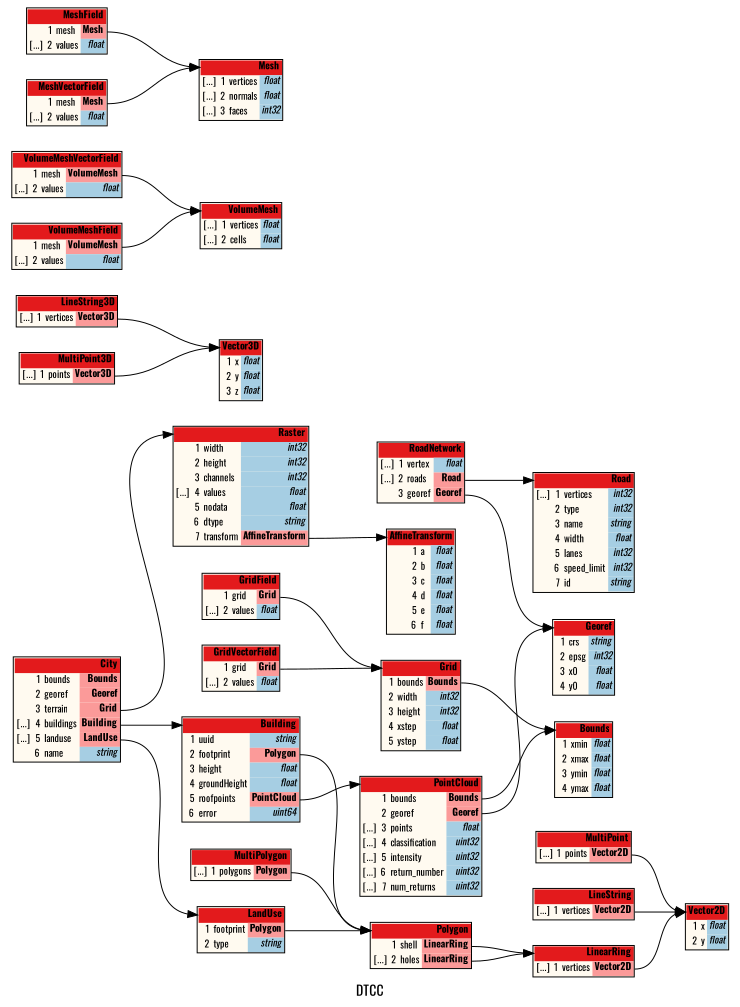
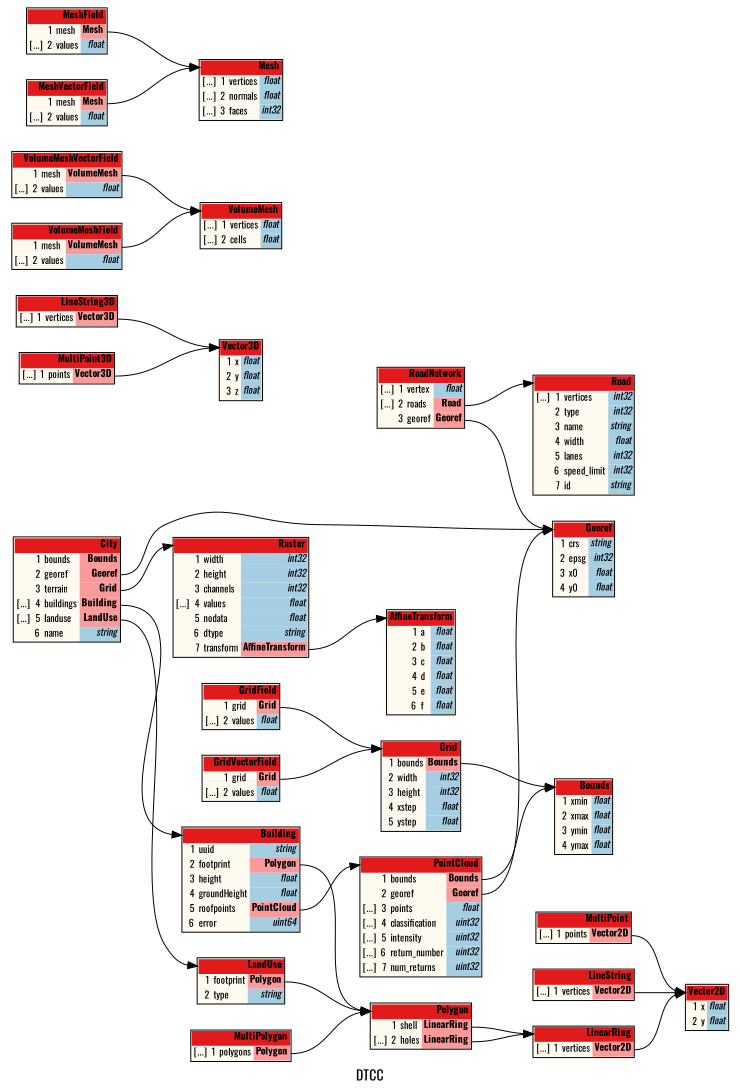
  digraph {
    fontname=Oswald
    label=DTCC
    rankdir=LR
    node [fontname=Oswald fontsize=10 shape=plaintext]
    edge [color="#000000" fontname=Oswald headport=header tailport="pomesh:e"]
    n1 [label=<<TABLE BORDER="1" CELLBORDER="0" CELLSPACING="0" BGCOLOR="#fffaf0"><TR><TD COLSPAN="4" PORT="header" BGCOLOR="#e31a1c" ALIGN="right"><b>RoadNetwork</b></TD></TR><TR><TD ALIGN="right">[...]</TD><TD ALIGN="right">1</TD><TD ALIGN="left">vertex</TD><TD BGCOLOR="#a6cee3" PORT="povertex" ALIGN="right" TITLE="float"><i>float</i></TD></TR><TR><TD ALIGN="right">[...]</TD><TD ALIGN="right">2</TD><TD ALIGN="left">roads</TD><TD BGCOLOR="#fb9a99" PORT="poroads" ALIGN="right"><b>Road</b></TD></TR><TR><TD ALIGN="right"></TD><TD ALIGN="right">3</TD><TD ALIGN="left">georef</TD><TD BGCOLOR="#fb9a99" PORT="pogeoref" ALIGN="right"><b>Georef</b></TD></TR></TABLE>>]
    n2 [label=<<TABLE BORDER="1" CELLBORDER="0" CELLSPACING="0" BGCOLOR="#fffaf0"><TR><TD COLSPAN="4" PORT="header" BGCOLOR="#e31a1c" ALIGN="right"><b>Road</b></TD></TR><TR><TD ALIGN="right">[...]</TD><TD ALIGN="right">1</TD><TD ALIGN="left">vertices</TD><TD BGCOLOR="#a6cee3" PORT="povertices" ALIGN="right" TITLE="int32"><i>int32</i></TD></TR><TR><TD ALIGN="right"></TD><TD ALIGN="right">2</TD><TD ALIGN="left">type</TD><TD BGCOLOR="#a6cee3" PORT="potype" ALIGN="right" TITLE="int32"><i>int32</i></TD></TR><TR><TD ALIGN="right"></TD><TD ALIGN="right">3</TD><TD ALIGN="left">name</TD><TD BGCOLOR="#a6cee3" PORT="poname" ALIGN="right" TITLE="string"><i>string</i></TD></TR><TR><TD ALIGN="right"></TD><TD ALIGN="right">4</TD><TD ALIGN="left">width</TD><TD BGCOLOR="#a6cee3" PORT="powidth" ALIGN="right" TITLE="float"><i>float</i></TD></TR><TR><TD ALIGN="right"></TD><TD ALIGN="right">5</TD><TD ALIGN="left">lanes</TD><TD BGCOLOR="#a6cee3" PORT="polanes" ALIGN="right" TITLE="int32"><i>int32</i></TD></TR><TR><TD ALIGN="right"></TD><TD ALIGN="right">6</TD><TD ALIGN="left">speed_limit</TD><TD BGCOLOR="#a6cee3" PORT="pospeed_limit" ALIGN="right" TITLE="int32"><i>int32</i></TD></TR><TR><TD ALIGN="right"></TD><TD ALIGN="right">7</TD><TD ALIGN="left">id</TD><TD BGCOLOR="#a6cee3" PORT="poid" ALIGN="right" TITLE="string"><i>string</i></TD></TR></TABLE>>]
    n3 [label=<<TABLE BORDER="1" CELLBORDER="0" CELLSPACING="0" BGCOLOR="#fffaf0"><TR><TD COLSPAN="4" PORT="header" BGCOLOR="#e31a1c" ALIGN="right"><b>Georef</b></TD></TR><TR><TD ALIGN="right"></TD><TD ALIGN="right">1</TD><TD ALIGN="left">crs</TD><TD BGCOLOR="#a6cee3" PORT="pocrs" ALIGN="right" TITLE="string"><i>string</i></TD></TR><TR><TD ALIGN="right"></TD><TD ALIGN="right">2</TD><TD ALIGN="left">epsg</TD><TD BGCOLOR="#a6cee3" PORT="poepsg" ALIGN="right" TITLE="int32"><i>int32</i></TD></TR><TR><TD ALIGN="right"></TD><TD ALIGN="right">3</TD><TD ALIGN="left">x0</TD><TD BGCOLOR="#a6cee3" PORT="pox0" ALIGN="right" TITLE="float"><i>float</i></TD></TR><TR><TD ALIGN="right"></TD><TD ALIGN="right">4</TD><TD ALIGN="left">y0</TD><TD BGCOLOR="#a6cee3" PORT="poy0" ALIGN="right" TITLE="float"><i>float</i></TD></TR></TABLE>>]
    n4 [label=<<TABLE BORDER="1" CELLBORDER="0" CELLSPACING="0" BGCOLOR="#fffaf0"><TR><TD COLSPAN="4" PORT="header" BGCOLOR="#e31a1c" ALIGN="right"><b>Vector3D</b></TD></TR><TR><TD ALIGN="right"></TD><TD ALIGN="right">1</TD><TD ALIGN="left">x</TD><TD BGCOLOR="#a6cee3" PORT="pox" ALIGN="right" TITLE="float"><i>float</i></TD></TR><TR><TD ALIGN="right"></TD><TD ALIGN="right">2</TD><TD ALIGN="left">y</TD><TD BGCOLOR="#a6cee3" PORT="poy" ALIGN="right" TITLE="float"><i>float</i></TD></TR><TR><TD ALIGN="right"></TD><TD ALIGN="right">3</TD><TD ALIGN="left">z</TD><TD BGCOLOR="#a6cee3" PORT="poz" ALIGN="right" TITLE="float"><i>float</i></TD></TR></TABLE>>]
    n5 [label=<<TABLE BORDER="1" CELLBORDER="0" CELLSPACING="0" BGCOLOR="#fffaf0"><TR><TD COLSPAN="4" PORT="header" BGCOLOR="#e31a1c" ALIGN="right"><b>LineString3D</b></TD></TR><TR><TD ALIGN="right">[...]</TD><TD ALIGN="right">1</TD><TD ALIGN="left">vertices</TD><TD BGCOLOR="#fb9a99" PORT="povertices" ALIGN="right"><b>Vector3D</b></TD></TR></TABLE>>]
    n6 [label=<<TABLE BORDER="1" CELLBORDER="0" CELLSPACING="0" BGCOLOR="#fffaf0"><TR><TD COLSPAN="4" PORT="header" BGCOLOR="#e31a1c" ALIGN="right"><b>Grid</b></TD></TR><TR><TD ALIGN="right"></TD><TD ALIGN="right">1</TD><TD ALIGN="left">bounds</TD><TD BGCOLOR="#fb9a99" PORT="pobounds" ALIGN="right"><b>Bounds</b></TD></TR><TR><TD ALIGN="right"></TD><TD ALIGN="right">2</TD><TD ALIGN="left">width</TD><TD BGCOLOR="#a6cee3" PORT="powidth" ALIGN="right" TITLE="int32"><i>int32</i></TD></TR><TR><TD ALIGN="right"></TD><TD ALIGN="right">3</TD><TD ALIGN="left">height</TD><TD BGCOLOR="#a6cee3" PORT="poheight" ALIGN="right" TITLE="int32"><i>int32</i></TD></TR><TR><TD ALIGN="right"></TD><TD ALIGN="right">4</TD><TD ALIGN="left">xstep</TD><TD BGCOLOR="#a6cee3" PORT="poxstep" ALIGN="right" TITLE="float"><i>float</i></TD></TR><TR><TD ALIGN="right"></TD><TD ALIGN="right">5</TD><TD ALIGN="left">ystep</TD><TD BGCOLOR="#a6cee3" PORT="poystep" ALIGN="right" TITLE="float"><i>float</i></TD></TR></TABLE>>]
    n7 [label=<<TABLE BORDER="1" CELLBORDER="0" CELLSPACING="0" BGCOLOR="#fffaf0"><TR><TD COLSPAN="4" PORT="header" BGCOLOR="#e31a1c" ALIGN="right"><b>Bounds</b></TD></TR><TR><TD ALIGN="right"></TD><TD ALIGN="right">1</TD><TD ALIGN="left">xmin</TD><TD BGCOLOR="#a6cee3" PORT="poxmin" ALIGN="right" TITLE="float"><i>float</i></TD></TR><TR><TD ALIGN="right"></TD><TD ALIGN="right">2</TD><TD ALIGN="left">xmax</TD><TD BGCOLOR="#a6cee3" PORT="poxmax" ALIGN="right" TITLE="float"><i>float</i></TD></TR><TR><TD ALIGN="right"></TD><TD ALIGN="right">3</TD><TD ALIGN="left">ymin</TD><TD BGCOLOR="#a6cee3" PORT="poymin" ALIGN="right" TITLE="float"><i>float</i></TD></TR><TR><TD ALIGN="right"></TD><TD ALIGN="right">4</TD><TD ALIGN="left">ymax</TD><TD BGCOLOR="#a6cee3" PORT="poymax" ALIGN="right" TITLE="float"><i>float</i></TD></TR></TABLE>>]
    n8 [label=<<TABLE BORDER="1" CELLBORDER="0" CELLSPACING="0" BGCOLOR="#fffaf0"><TR><TD COLSPAN="4" PORT="header" BGCOLOR="#e31a1c" ALIGN="right"><b>VolumeMeshVectorField</b></TD></TR><TR><TD ALIGN="right"></TD><TD ALIGN="right">1</TD><TD ALIGN="left">mesh</TD><TD BGCOLOR="#fb9a99" PORT="pomesh" ALIGN="right"><b>VolumeMesh</b></TD></TR><TR><TD ALIGN="right">[...]</TD><TD ALIGN="right">2</TD><TD ALIGN="left">values</TD><TD BGCOLOR="#a6cee3" PORT="povalues" ALIGN="right" TITLE="float"><i>float</i></TD></TR></TABLE>>]
    n9 [label=<<TABLE BORDER="1" CELLBORDER="0" CELLSPACING="0" BGCOLOR="#fffaf0"><TR><TD COLSPAN="4" PORT="header" BGCOLOR="#e31a1c" ALIGN="right"><b>VolumeMesh</b></TD></TR><TR><TD ALIGN="right">[...]</TD><TD ALIGN="right">1</TD><TD ALIGN="left">vertices</TD><TD BGCOLOR="#a6cee3" PORT="povertices" ALIGN="right" TITLE="float"><i>float</i></TD></TR><TR><TD ALIGN="right">[...]</TD><TD ALIGN="right">2</TD><TD ALIGN="left">cells</TD><TD BGCOLOR="#a6cee3" PORT="pocells" ALIGN="right" TITLE="float"><i>float</i></TD></TR></TABLE>>]
    n10 [label=<<TABLE BORDER="1" CELLBORDER="0" CELLSPACING="0" BGCOLOR="#fffaf0"><TR><TD COLSPAN="4" PORT="header" BGCOLOR="#e31a1c" ALIGN="right"><b>AffineTransform</b></TD></TR><TR><TD ALIGN="right"></TD><TD ALIGN="right">1</TD><TD ALIGN="left">a</TD><TD BGCOLOR="#a6cee3" PORT="poa" ALIGN="right" TITLE="float"><i>float</i></TD></TR><TR><TD ALIGN="right"></TD><TD ALIGN="right">2</TD><TD ALIGN="left">b</TD><TD BGCOLOR="#a6cee3" PORT="pob" ALIGN="right" TITLE="float"><i>float</i></TD></TR><TR><TD ALIGN="right"></TD><TD ALIGN="right">3</TD><TD ALIGN="left">c</TD><TD BGCOLOR="#a6cee3" PORT="poc" ALIGN="right" TITLE="float"><i>float</i></TD></TR><TR><TD ALIGN="right"></TD><TD ALIGN="right">4</TD><TD ALIGN="left">d</TD><TD BGCOLOR="#a6cee3" PORT="pod" ALIGN="right" TITLE="float"><i>float</i></TD></TR><TR><TD ALIGN="right"></TD><TD ALIGN="right">5</TD><TD ALIGN="left">e</TD><TD BGCOLOR="#a6cee3" PORT="poe" ALIGN="right" TITLE="float"><i>float</i></TD></TR><TR><TD ALIGN="right"></TD><TD ALIGN="right">6</TD><TD ALIGN="left">f</TD><TD BGCOLOR="#a6cee3" PORT="pof" ALIGN="right" TITLE="float"><i>float</i></TD></TR></TABLE>>]
    n11 [label=<<TABLE BORDER="1" CELLBORDER="0" CELLSPACING="0" BGCOLOR="#fffaf0"><TR><TD COLSPAN="4" PORT="header" BGCOLOR="#e31a1c" ALIGN="right"><b>MultiPoint</b></TD></TR><TR><TD ALIGN="right">[...]</TD><TD ALIGN="right">1</TD><TD ALIGN="left">points</TD><TD BGCOLOR="#fb9a99" PORT="popoints" ALIGN="right"><b>Vector2D</b></TD></TR></TABLE>>]
    n12 [label=<<TABLE BORDER="1" CELLBORDER="0" CELLSPACING="0" BGCOLOR="#fffaf0"><TR><TD COLSPAN="4" PORT="header" BGCOLOR="#e31a1c" ALIGN="right"><b>Vector2D</b></TD></TR><TR><TD ALIGN="right"></TD><TD ALIGN="right">1</TD><TD ALIGN="left">x</TD><TD BGCOLOR="#a6cee3" PORT="pox" ALIGN="right" TITLE="float"><i>float</i></TD></TR><TR><TD ALIGN="right"></TD><TD ALIGN="right">2</TD><TD ALIGN="left">y</TD><TD BGCOLOR="#a6cee3" PORT="poy" ALIGN="right" TITLE="float"><i>float</i></TD></TR></TABLE>>]
    n13 [label=<<TABLE BORDER="1" CELLBORDER="0" CELLSPACING="0" BGCOLOR="#fffaf0"><TR><TD COLSPAN="4" PORT="header" BGCOLOR="#e31a1c" ALIGN="right"><b>PointCloud</b></TD></TR><TR><TD ALIGN="right"></TD><TD ALIGN="right">1</TD><TD ALIGN="left">bounds</TD><TD BGCOLOR="#fb9a99" PORT="pobounds" ALIGN="right"><b>Bounds</b></TD></TR><TR><TD ALIGN="right"></TD><TD ALIGN="right">2</TD><TD ALIGN="left">georef</TD><TD BGCOLOR="#fb9a99" PORT="pogeoref" ALIGN="right"><b>Georef</b></TD></TR><TR><TD ALIGN="right">[...]</TD><TD ALIGN="right">3</TD><TD ALIGN="left">points</TD><TD BGCOLOR="#a6cee3" PORT="popoints" ALIGN="right" TITLE="float"><i>float</i></TD></TR><TR><TD ALIGN="right">[...]</TD><TD ALIGN="right">4</TD><TD ALIGN="left">classification</TD><TD BGCOLOR="#a6cee3" PORT="poclassification" ALIGN="right" TITLE="uint32"><i>uint32</i></TD></TR><TR><TD ALIGN="right">[...]</TD><TD ALIGN="right">5</TD><TD ALIGN="left">intensity</TD><TD BGCOLOR="#a6cee3" PORT="pointensity" ALIGN="right" TITLE="uint32"><i>uint32</i></TD></TR><TR><TD ALIGN="right">[...]</TD><TD ALIGN="right">6</TD><TD ALIGN="left">return_number</TD><TD BGCOLOR="#a6cee3" PORT="poreturn_number" ALIGN="right" TITLE="uint32"><i>uint32</i></TD></TR><TR><TD ALIGN="right">[...]</TD><TD ALIGN="right">7</TD><TD ALIGN="left">num_returns</TD><TD BGCOLOR="#a6cee3" PORT="ponum_returns" ALIGN="right" TITLE="uint32"><i>uint32</i></TD></TR></TABLE>>]
    n14 [label=<<TABLE BORDER="1" CELLBORDER="0" CELLSPACING="0" BGCOLOR="#fffaf0"><TR><TD COLSPAN="4" PORT="header" BGCOLOR="#e31a1c" ALIGN="right"><b>GridField</b></TD></TR><TR><TD ALIGN="right"></TD><TD ALIGN="right">1</TD><TD ALIGN="left">grid</TD><TD BGCOLOR="#fb9a99" PORT="pogrid" ALIGN="right"><b>Grid</b></TD></TR><TR><TD ALIGN="right">[...]</TD><TD ALIGN="right">2</TD><TD ALIGN="left">values</TD><TD BGCOLOR="#a6cee3" PORT="povalues" ALIGN="right" TITLE="float"><i>float</i></TD></TR></TABLE>>]
    n15 [label=<<TABLE BORDER="1" CELLBORDER="0" CELLSPACING="0" BGCOLOR="#fffaf0"><TR><TD COLSPAN="4" PORT="header" BGCOLOR="#e31a1c" ALIGN="right"><b>VolumeMeshField</b></TD></TR><TR><TD ALIGN="right"></TD><TD ALIGN="right">1</TD><TD ALIGN="left">mesh</TD><TD BGCOLOR="#fb9a99" PORT="pomesh" ALIGN="right"><b>VolumeMesh</b></TD></TR><TR><TD ALIGN="right">[...]</TD><TD ALIGN="right">2</TD><TD ALIGN="left">values</TD><TD BGCOLOR="#a6cee3" PORT="povalues" ALIGN="right" TITLE="float"><i>float</i></TD></TR></TABLE>>]
    n16 [label=<<TABLE BORDER="1" CELLBORDER="0" CELLSPACING="0" BGCOLOR="#fffaf0"><TR><TD COLSPAN="4" PORT="header" BGCOLOR="#e31a1c" ALIGN="right"><b>LineString</b></TD></TR><TR><TD ALIGN="right">[...]</TD><TD ALIGN="right">1</TD><TD ALIGN="left">vertices</TD><TD BGCOLOR="#fb9a99" PORT="povertices" ALIGN="right"><b>Vector2D</b></TD></TR></TABLE>>]
    n17 [label=<<TABLE BORDER="1" CELLBORDER="0" CELLSPACING="0" BGCOLOR="#fffaf0"><TR><TD COLSPAN="4" PORT="header" BGCOLOR="#e31a1c" ALIGN="right"><b>MultiPolygon</b></TD></TR><TR><TD ALIGN="right">[...]</TD><TD ALIGN="right">1</TD><TD ALIGN="left">polygons</TD><TD BGCOLOR="#fb9a99" PORT="popolygons" ALIGN="right"><b>Polygon</b></TD></TR></TABLE>>]
    n18 [label=<<TABLE BORDER="1" CELLBORDER="0" CELLSPACING="0" BGCOLOR="#fffaf0"><TR><TD COLSPAN="4" PORT="header" BGCOLOR="#e31a1c" ALIGN="right"><b>Polygon</b></TD></TR><TR><TD ALIGN="right"></TD><TD ALIGN="right">1</TD><TD ALIGN="left">shell</TD><TD BGCOLOR="#fb9a99" PORT="poshell" ALIGN="right"><b>LinearRing</b></TD></TR><TR><TD ALIGN="right">[...]</TD><TD ALIGN="right">2</TD><TD ALIGN="left">holes</TD><TD BGCOLOR="#fb9a99" PORT="poholes" ALIGN="right"><b>LinearRing</b></TD></TR></TABLE>>]
    n19 [label=<<TABLE BORDER="1" CELLBORDER="0" CELLSPACING="0" BGCOLOR="#fffaf0"><TR><TD COLSPAN="4" PORT="header" BGCOLOR="#e31a1c" ALIGN="right"><b>LinearRing</b></TD></TR><TR><TD ALIGN="right">[...]</TD><TD ALIGN="right">1</TD><TD ALIGN="left">vertices</TD><TD BGCOLOR="#fb9a99" PORT="povertices" ALIGN="right"><b>Vector2D</b></TD></TR></TABLE>>]
    n20 [label=<<TABLE BORDER="1" CELLBORDER="0" CELLSPACING="0" BGCOLOR="#fffaf0"><TR><TD COLSPAN="4" PORT="header" BGCOLOR="#e31a1c" ALIGN="right"><b>Mesh</b></TD></TR><TR><TD ALIGN="right">[...]</TD><TD ALIGN="right">1</TD><TD ALIGN="left">vertices</TD><TD BGCOLOR="#a6cee3" PORT="povertices" ALIGN="right" TITLE="float"><i>float</i></TD></TR><TR><TD ALIGN="right">[...]</TD><TD ALIGN="right">2</TD><TD ALIGN="left">normals</TD><TD BGCOLOR="#a6cee3" PORT="ponormals" ALIGN="right" TITLE="float"><i>float</i></TD></TR><TR><TD ALIGN="right">[...]</TD><TD ALIGN="right">3</TD><TD ALIGN="left">faces</TD><TD BGCOLOR="#a6cee3" PORT="pofaces" ALIGN="right" TITLE="int32"><i>int32</i></TD></TR></TABLE>>]
    n21 [label=<<TABLE BORDER="1" CELLBORDER="0" CELLSPACING="0" BGCOLOR="#fffaf0"><TR><TD COLSPAN="4" PORT="header" BGCOLOR="#e31a1c" ALIGN="right"><b>MeshField</b></TD></TR><TR><TD ALIGN="right"></TD><TD ALIGN="right">1</TD><TD ALIGN="left">mesh</TD><TD BGCOLOR="#fb9a99" PORT="pomesh" ALIGN="right"><b>Mesh</b></TD></TR><TR><TD ALIGN="right">[...]</TD><TD ALIGN="right">2</TD><TD ALIGN="left">values</TD><TD BGCOLOR="#a6cee3" PORT="povalues" ALIGN="right" TITLE="float"><i>float</i></TD></TR></TABLE>>]
    n22 [label=<<TABLE BORDER="1" CELLBORDER="0" CELLSPACING="0" BGCOLOR="#fffaf0"><TR><TD COLSPAN="4" PORT="header" BGCOLOR="#e31a1c" ALIGN="right"><b>MeshVectorField</b></TD></TR><TR><TD ALIGN="right"></TD><TD ALIGN="right">1</TD><TD ALIGN="left">mesh</TD><TD BGCOLOR="#fb9a99" PORT="pomesh" ALIGN="right"><b>Mesh</b></TD></TR><TR><TD ALIGN="right">[...]</TD><TD ALIGN="right">2</TD><TD ALIGN="left">values</TD><TD BGCOLOR="#a6cee3" PORT="povalues" ALIGN="right" TITLE="float"><i>float</i></TD></TR></TABLE>>]
    n23 [label=<<TABLE BORDER="1" CELLBORDER="0" CELLSPACING="0" BGCOLOR="#fffaf0"><TR><TD COLSPAN="4" PORT="header" BGCOLOR="#e31a1c" ALIGN="right"><b>LandUse</b></TD></TR><TR><TD ALIGN="right"></TD><TD ALIGN="right">1</TD><TD ALIGN="left">footprint</TD><TD BGCOLOR="#fb9a99" PORT="pofootprint" ALIGN="right"><b>Polygon</b></TD></TR><TR><TD ALIGN="right"></TD><TD ALIGN="right">2</TD><TD ALIGN="left">type</TD><TD BGCOLOR="#a6cee3" PORT="potype" ALIGN="right" TITLE="string"><i>string</i></TD></TR></TABLE>>]
    n24 [label=<<TABLE BORDER="1" CELLBORDER="0" CELLSPACING="0" BGCOLOR="#fffaf0"><TR><TD COLSPAN="4" PORT="header" BGCOLOR="#e31a1c" ALIGN="right"><b>Raster</b></TD></TR><TR><TD ALIGN="right"></TD><TD ALIGN="right">1</TD><TD ALIGN="left">width</TD><TD BGCOLOR="#a6cee3" PORT="powidth" ALIGN="right" TITLE="int32"><i>int32</i></TD></TR><TR><TD ALIGN="right"></TD><TD ALIGN="right">2</TD><TD ALIGN="left">height</TD><TD BGCOLOR="#a6cee3" PORT="poheight" ALIGN="right" TITLE="int32"><i>int32</i></TD></TR><TR><TD ALIGN="right"></TD><TD ALIGN="right">3</TD><TD ALIGN="left">channels</TD><TD BGCOLOR="#a6cee3" PORT="pochannels" ALIGN="right" TITLE="int32"><i>int32</i></TD></TR><TR><TD ALIGN="right">[...]</TD><TD ALIGN="right">4</TD><TD ALIGN="left">values</TD><TD BGCOLOR="#a6cee3" PORT="povalues" ALIGN="right" TITLE="float"><i>float</i></TD></TR><TR><TD ALIGN="right"></TD><TD ALIGN="right">5</TD><TD ALIGN="left">nodata</TD><TD BGCOLOR="#a6cee3" PORT="ponodata" ALIGN="right" TITLE="float"><i>float</i></TD></TR><TR><TD ALIGN="right"></TD><TD ALIGN="right">6</TD><TD ALIGN="left">dtype</TD><TD BGCOLOR="#a6cee3" PORT="podtype" ALIGN="right" TITLE="string"><i>string</i></TD></TR><TR><TD ALIGN="right"></TD><TD ALIGN="right">7</TD><TD ALIGN="left">transform</TD><TD BGCOLOR="#fb9a99" PORT="potransform" ALIGN="right"><b>AffineTransform</b></TD></TR></TABLE>>]
    n25 [label=<<TABLE BORDER="1" CELLBORDER="0" CELLSPACING="0" BGCOLOR="#fffaf0"><TR><TD COLSPAN="4" PORT="header" BGCOLOR="#e31a1c" ALIGN="right"><b>City</b></TD></TR><TR><TD ALIGN="right"></TD><TD ALIGN="right">1</TD><TD ALIGN="left">bounds</TD><TD BGCOLOR="#fb9a99" PORT="pobounds" ALIGN="right"><b>Bounds</b></TD></TR><TR><TD ALIGN="right"></TD><TD ALIGN="right">2</TD><TD ALIGN="left">georef</TD><TD BGCOLOR="#fb9a99" PORT="pogeoref" ALIGN="right"><b>Georef</b></TD></TR><TR><TD ALIGN="right"></TD><TD ALIGN="right">3</TD><TD ALIGN="left">terrain</TD><TD BGCOLOR="#fb9a99" PORT="poterrain" ALIGN="right"><b>Grid</b></TD></TR><TR><TD ALIGN="right">[...]</TD><TD ALIGN="right">4</TD><TD ALIGN="left">buildings</TD><TD BGCOLOR="#fb9a99" PORT="pobuildings" ALIGN="right"><b>Building</b></TD></TR><TR><TD ALIGN="right">[...]</TD><TD ALIGN="right">5</TD><TD ALIGN="left">landuse</TD><TD BGCOLOR="#fb9a99" PORT="polanduse" ALIGN="right"><b>LandUse</b></TD></TR><TR><TD ALIGN="right"></TD><TD ALIGN="right">6</TD><TD ALIGN="left">name</TD><TD BGCOLOR="#a6cee3" PORT="poname" ALIGN="right" TITLE="string"><i>string</i></TD></TR></TABLE>>]
    n26 [label=<<TABLE BORDER="1" CELLBORDER="0" CELLSPACING="0" BGCOLOR="#fffaf0"><TR><TD COLSPAN="4" PORT="header" BGCOLOR="#e31a1c" ALIGN="right"><b>Building</b></TD></TR><TR><TD ALIGN="right"></TD><TD ALIGN="right">1</TD><TD ALIGN="left">uuid</TD><TD BGCOLOR="#a6cee3" PORT="pouuid" ALIGN="right" TITLE="string"><i>string</i></TD></TR><TR><TD ALIGN="right"></TD><TD ALIGN="right">2</TD><TD ALIGN="left">footprint</TD><TD BGCOLOR="#fb9a99" PORT="pofootprint" ALIGN="right"><b>Polygon</b></TD></TR><TR><TD ALIGN="right"></TD><TD ALIGN="right">3</TD><TD ALIGN="left">height</TD><TD BGCOLOR="#a6cee3" PORT="poheight" ALIGN="right" TITLE="float"><i>float</i></TD></TR><TR><TD ALIGN="right"></TD><TD ALIGN="right">4</TD><TD ALIGN="left">groundHeight</TD><TD BGCOLOR="#a6cee3" PORT="pogroundHeight" ALIGN="right" TITLE="float"><i>float</i></TD></TR><TR><TD ALIGN="right"></TD><TD ALIGN="right">5</TD><TD ALIGN="left">roofpoints</TD><TD BGCOLOR="#fb9a99" PORT="poroofpoints" ALIGN="right"><b>PointCloud</b></TD></TR><TR><TD ALIGN="right"></TD><TD ALIGN="right">6</TD><TD ALIGN="left">error</TD><TD BGCOLOR="#a6cee3" PORT="poerror" ALIGN="right" TITLE="uint64"><i>uint64</i></TD></TR></TABLE>>]
    n27 [label=<<TABLE BORDER="1" CELLBORDER="0" CELLSPACING="0" BGCOLOR="#fffaf0"><TR><TD COLSPAN="4" PORT="header" BGCOLOR="#e31a1c" ALIGN="right"><b>MultiPoint3D</b></TD></TR><TR><TD ALIGN="right">[...]</TD><TD ALIGN="right">1</TD><TD ALIGN="left">points</TD><TD BGCOLOR="#fb9a99" PORT="popoints" ALIGN="right"><b>Vector3D</b></TD></TR></TABLE>>]
    n28 [label=<<TABLE BORDER="1" CELLBORDER="0" CELLSPACING="0" BGCOLOR="#fffaf0"><TR><TD COLSPAN="4" PORT="header" BGCOLOR="#e31a1c" ALIGN="right"><b>GridVectorField</b></TD></TR><TR><TD ALIGN="right"></TD><TD ALIGN="right">1</TD><TD ALIGN="left">grid</TD><TD BGCOLOR="#fb9a99" PORT="pogrid" ALIGN="right"><b>Grid</b></TD></TR><TR><TD ALIGN="right">[...]</TD><TD ALIGN="right">2</TD><TD ALIGN="left">values</TD><TD BGCOLOR="#a6cee3" PORT="povalues" ALIGN="right" TITLE="float"><i>float</i></TD></TR></TABLE>>]
    n1 -> n2 [tailport="poroads:e"]
    n1 -> n3 [tailport="pogeoref:e"]
    n5 -> n4 [tailport="povertices:e"]
    n6 -> n7 [tailport="pobounds:e"]
    n8 -> n9
    n11 -> n12 [tailport="popoints:e"]
    n13 -> n3 [tailport="pogeoref:e"]
    n13 -> n7 [tailport="pobounds:e"]
    n14 -> n6 [tailport="pogrid:e"]
    n15 -> n9
    n16 -> n12 [tailport="povertices:e"]
    n17 -> n18 [tailport="popolygons:e"]
    n18 -> n19 [tailport="poshell:e"]
    n18 -> n19 [tailport="poholes:e"]
    n19 -> n12 [tailport="povertices:e"]
    n21 -> n20
    n22 -> n20
    n23 -> n18 [tailport="pofootprint:e"]
    n24 -> n10 [tailport="potransform:e"]
+   n25 -> n3 [tailport="pogeoref:e"]
    n25 -> n23 [tailport="polanduse:e"]
    n25 -> n24 [tailport="poterrain:e"]
    n25 -> n26 [tailport="pobuildings:e"]
    n26 -> n13 [tailport="poroofpoints:e"]
    n26 -> n18 [tailport="pofootprint:e"]
    n27 -> n4 [tailport="popoints:e"]
    n28 -> n6 [tailport="pogrid:e"]
  }
